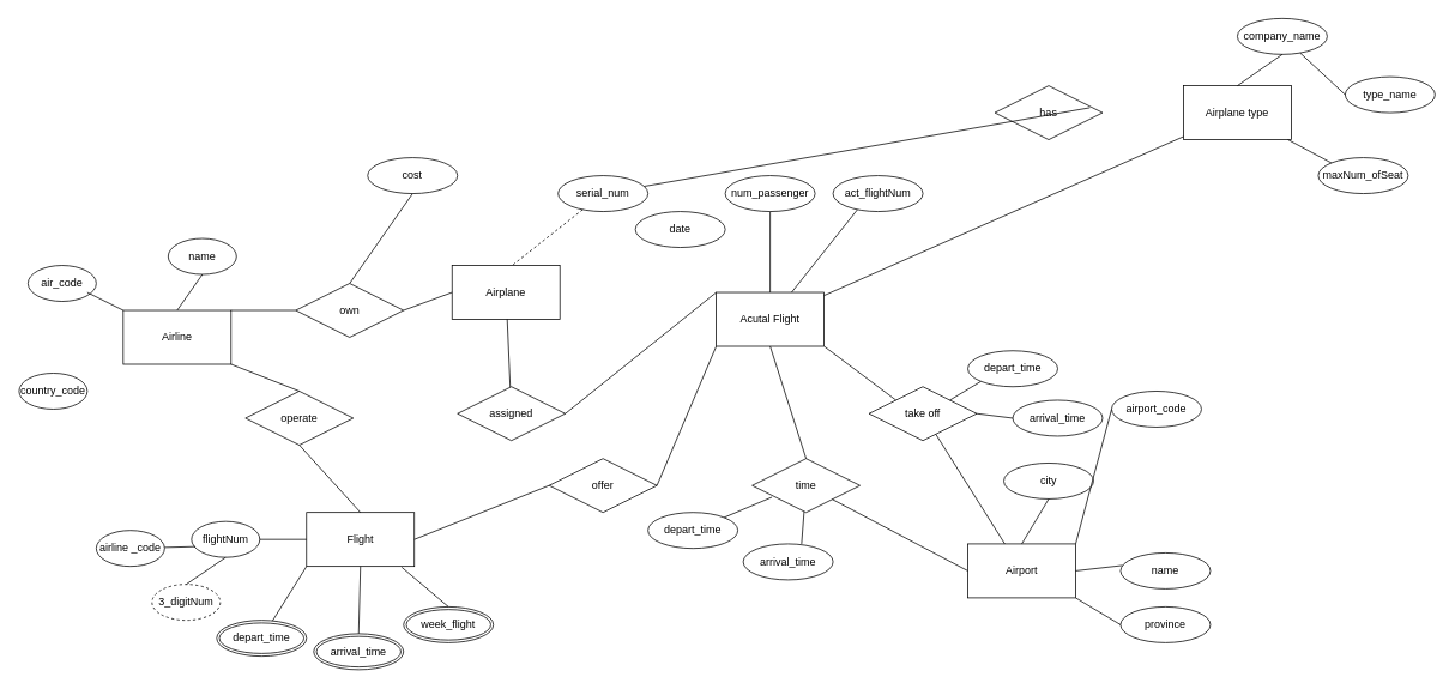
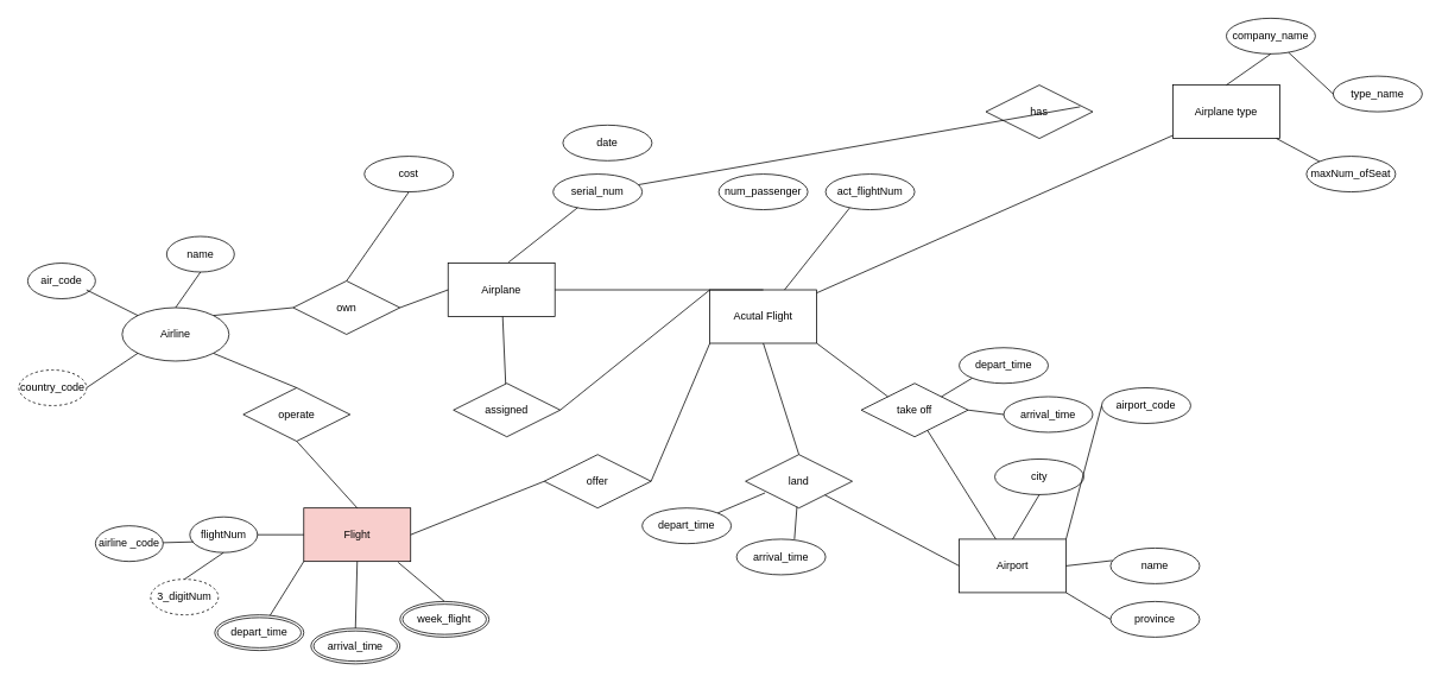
  <mxCell id="0" />
  <mxCell id="1" parent="0" />
- <mxCell id="2" value="Airline" style="rounded=0;whiteSpace=wrap;html=1;" parent="1" vertex="1"><mxGeometry x="136" y="345" width="120" height="60" as="geometry" /></mxCell>
+ <mxCell id="2" value="Airline" style="ellipse;whiteSpace=wrap;html=1;" parent="1" vertex="1"><mxGeometry x="136" y="345" width="120" height="60" as="geometry" /></mxCell>
  <mxCell id="3" value="Airport" style="rounded=0;whiteSpace=wrap;html=1;" parent="1" vertex="1"><mxGeometry x="1076" y="605" width="120" height="60" as="geometry" /></mxCell>
- <mxCell id="4" value="Flight" style="rounded=0;whiteSpace=wrap;html=1;" parent="1" vertex="1"><mxGeometry x="340" y="570" width="120" height="60" as="geometry" /></mxCell>
+ <mxCell id="4" value="Flight" style="rounded=0;whiteSpace=wrap;html=1;fillColor=#f8cecc;" parent="1" vertex="1"><mxGeometry x="340" y="570" width="120" height="60" as="geometry" /></mxCell>
  <mxCell id="5" value="Acutal Flight" style="rounded=0;whiteSpace=wrap;html=1;" parent="1" vertex="1"><mxGeometry x="796" y="325" width="120" height="60" as="geometry" /></mxCell>
  <mxCell id="6" value="Airplane" style="rounded=0;whiteSpace=wrap;html=1;" parent="1" vertex="1"><mxGeometry x="502" y="295" width="120" height="60" as="geometry" /></mxCell>
  <mxCell id="7" value="Airplane type" style="rounded=0;whiteSpace=wrap;html=1;" parent="1" vertex="1"><mxGeometry x="1316" y="95" width="120" height="60" as="geometry" /></mxCell>
  <mxCell id="8" value="name&lt;span style=&quot;color: rgba(0, 0, 0, 0); font-family: monospace; font-size: 0px; text-align: start;&quot;&gt;%3CmxGraphModel%3E%3Croot%3E%3CmxCell%20id%3D%220%22%2F%3E%3CmxCell%20id%3D%221%22%20parent%3D%220%22%2F%3E%3CmxCell%20id%3D%222%22%20value%3D%22%22%20style%3D%22ellipse%3BwhiteSpace%3Dwrap%3Bhtml%3D1%3B%22%20vertex%3D%221%22%20parent%3D%221%22%3E%3CmxGeometry%20x%3D%22294%22%20y%3D%22170%22%20width%3D%2276%22%20height%3D%2240%22%20as%3D%22geometry%22%2F%3E%3C%2FmxCell%3E%3C%2Froot%3E%3C%2FmxGraphModel%3E&lt;/span&gt;" style="ellipse;whiteSpace=wrap;html=1;" parent="1" vertex="1"><mxGeometry x="186" y="265" width="76" height="40" as="geometry" /></mxCell>
  <mxCell id="9" value="&lt;span&gt;air_code&lt;/span&gt;" style="ellipse;whiteSpace=wrap;html=1;fontStyle=0" parent="1" vertex="1"><mxGeometry x="30" y="295" width="76" height="40" as="geometry" /></mxCell>
- <mxCell id="10" value="country_code" style="ellipse;whiteSpace=wrap;html=1;" parent="1" vertex="1"><mxGeometry x="20" y="415" width="76" height="40" as="geometry" /></mxCell>
+ <mxCell id="10" value="country_code" style="ellipse;whiteSpace=wrap;html=1;dashed=1;" parent="1" vertex="1"><mxGeometry x="20" y="415" width="76" height="40" as="geometry" /></mxCell>
+ <mxCell id="11" value="" style="endArrow=none;html=1;rounded=0;exitX=1;exitY=0.5;exitDx=0;exitDy=0;entryX=0;entryY=1;entryDx=0;entryDy=0;" parent="1" source="10" target="2" edge="1"><mxGeometry width="50" height="50" relative="1" as="geometry"><mxPoint x="386" y="675" as="sourcePoint" /><mxPoint x="436" y="625" as="targetPoint" /></mxGeometry></mxCell>
  <mxCell id="12" value="" style="endArrow=none;html=1;rounded=0;exitX=0.868;exitY=0.75;exitDx=0;exitDy=0;exitPerimeter=0;entryX=0;entryY=0;entryDx=0;entryDy=0;" parent="1" source="9" target="2" edge="1"><mxGeometry width="50" height="50" relative="1" as="geometry"><mxPoint x="386" y="675" as="sourcePoint" /><mxPoint x="436" y="625" as="targetPoint" /></mxGeometry></mxCell>
  <mxCell id="13" value="" style="endArrow=none;html=1;rounded=0;entryX=0.5;entryY=1;entryDx=0;entryDy=0;exitX=0.5;exitY=0;exitDx=0;exitDy=0;" parent="1" source="2" target="8" edge="1"><mxGeometry width="50" height="50" relative="1" as="geometry"><mxPoint x="386" y="675" as="sourcePoint" /><mxPoint x="436" y="625" as="targetPoint" /></mxGeometry></mxCell>
  <mxCell id="14" value="airline _code" style="ellipse;whiteSpace=wrap;html=1;" parent="1" vertex="1"><mxGeometry x="106" y="590" width="76" height="40" as="geometry" /></mxCell>
  <mxCell id="15" value="flightNum" style="ellipse;whiteSpace=wrap;html=1;fontStyle=0" parent="1" vertex="1"><mxGeometry x="212" y="580" width="76" height="40" as="geometry" /></mxCell>
  <mxCell id="16" value="3_digitNum" style="ellipse;whiteSpace=wrap;html=1;dashed=1;" parent="1" vertex="1"><mxGeometry x="168" y="650" width="76" height="40" as="geometry" /></mxCell>
  <mxCell id="17" value="" style="endArrow=none;html=1;rounded=0;exitX=0.5;exitY=1;exitDx=0;exitDy=0;entryX=0.5;entryY=0;entryDx=0;entryDy=0;" parent="1" source="15" target="16" edge="1"><mxGeometry width="50" height="50" relative="1" as="geometry"><mxPoint x="538" y="710" as="sourcePoint" /><mxPoint x="588" y="660" as="targetPoint" /></mxGeometry></mxCell>
  <mxCell id="18" value="" style="endArrow=none;html=1;rounded=0;entryX=0.053;entryY=0.7;entryDx=0;entryDy=0;entryPerimeter=0;" parent="1" source="14" target="15" edge="1"><mxGeometry width="50" height="50" relative="1" as="geometry"><mxPoint x="538" y="710" as="sourcePoint" /><mxPoint x="588" y="660" as="targetPoint" /></mxGeometry></mxCell>
  <mxCell id="19" value="" style="endArrow=none;html=1;rounded=0;entryX=0;entryY=0.5;entryDx=0;entryDy=0;exitX=1;exitY=0.5;exitDx=0;exitDy=0;" parent="1" source="15" target="4" edge="1"><mxGeometry width="50" height="50" relative="1" as="geometry"><mxPoint x="538" y="710" as="sourcePoint" /><mxPoint x="588" y="660" as="targetPoint" /></mxGeometry></mxCell>
  <mxCell id="20" value="week_flight" style="ellipse;shape=doubleEllipse;margin=3;whiteSpace=wrap;html=1;align=center;strokeColor=default;strokeWidth=1;fillColor=default;gradientColor=none;" parent="1" vertex="1"><mxGeometry x="448" y="675" width="100" height="40" as="geometry" /></mxCell>
  <mxCell id="21" value="arrival_time" style="ellipse;shape=doubleEllipse;margin=3;whiteSpace=wrap;html=1;align=center;strokeColor=default;strokeWidth=1;fillColor=default;gradientColor=none;" parent="1" vertex="1"><mxGeometry x="348" y="705" width="100" height="40" as="geometry" /></mxCell>
  <mxCell id="22" value="depart_time" style="ellipse;shape=doubleEllipse;margin=3;whiteSpace=wrap;html=1;align=center;strokeColor=default;strokeWidth=1;fillColor=default;gradientColor=none;" parent="1" vertex="1"><mxGeometry x="240" y="690" width="100" height="40" as="geometry" /></mxCell>
  <mxCell id="23" value="" style="endArrow=none;html=1;rounded=0;exitX=0;exitY=1;exitDx=0;exitDy=0;" parent="1" source="4" target="22" edge="1"><mxGeometry relative="1" as="geometry"><mxPoint x="348" y="635" as="sourcePoint" /><mxPoint x="718" y="695" as="targetPoint" /></mxGeometry></mxCell>
  <mxCell id="24" value="" style="endArrow=none;html=1;rounded=0;exitX=0.5;exitY=1;exitDx=0;exitDy=0;entryX=0.5;entryY=0;entryDx=0;entryDy=0;" parent="1" source="4" target="21" edge="1"><mxGeometry relative="1" as="geometry"><mxPoint x="558" y="695" as="sourcePoint" /><mxPoint x="718" y="695" as="targetPoint" /></mxGeometry></mxCell>
  <mxCell id="25" value="" style="endArrow=none;html=1;rounded=0;entryX=0.5;entryY=0;entryDx=0;entryDy=0;exitX=0.883;exitY=1.017;exitDx=0;exitDy=0;exitPerimeter=0;" parent="1" source="4" target="20" edge="1"><mxGeometry relative="1" as="geometry"><mxPoint x="458" y="635" as="sourcePoint" /><mxPoint x="718" y="695" as="targetPoint" /></mxGeometry></mxCell>
- <mxCell id="26" value="date" style="ellipse;whiteSpace=wrap;html=1;align=center;strokeColor=default;strokeWidth=1;fillColor=default;gradientColor=none;" parent="1" vertex="1"><mxGeometry x="706" y="235" width="100" height="40" as="geometry" /></mxCell>
+ <mxCell id="26" value="date" style="ellipse;whiteSpace=wrap;html=1;align=center;strokeColor=default;strokeWidth=1;fillColor=default;gradientColor=none;" parent="1" vertex="1"><mxGeometry x="631" y="140" width="100" height="40" as="geometry" /></mxCell>
  <mxCell id="27" value="num_passenger" style="ellipse;whiteSpace=wrap;html=1;align=center;strokeColor=default;strokeWidth=1;fillColor=default;gradientColor=none;" parent="1" vertex="1"><mxGeometry x="806" y="195" width="100" height="40" as="geometry" /></mxCell>
  <mxCell id="28" value="act_flightNum" style="ellipse;whiteSpace=wrap;html=1;align=center;strokeColor=default;strokeWidth=1;fillColor=default;gradientColor=none;" parent="1" vertex="1"><mxGeometry x="926" y="195" width="100" height="40" as="geometry" /></mxCell>
  <mxCell id="29" value="" style="endArrow=none;html=1;rounded=0;" parent="1" source="5" target="7" edge="1"><mxGeometry relative="1" as="geometry"><mxPoint x="818" y="162.5" as="sourcePoint" /><mxPoint x="856" y="247.5" as="targetPoint" /></mxGeometry></mxCell>
- <mxCell id="30" value="" style="endArrow=none;html=1;rounded=0;exitX=0.5;exitY=0;exitDx=0;exitDy=0;" parent="1" source="5" target="27" edge="1"><mxGeometry relative="1" as="geometry"><mxPoint x="896" y="162.5" as="sourcePoint" /><mxPoint x="856" y="247.5" as="targetPoint" /></mxGeometry></mxCell>
+ <mxCell id="30" value="" style="endArrow=none;html=1;rounded=0;exitX=0.5;exitY=0;exitDx=0;exitDy=0;" parent="1" source="5" target="6" edge="1"><mxGeometry relative="1" as="geometry"><mxPoint x="896" y="162.5" as="sourcePoint" /><mxPoint x="856" y="247.5" as="targetPoint" /></mxGeometry></mxCell>
  <mxCell id="31" value="" style="endArrow=none;html=1;rounded=0;entryX=0.27;entryY=0.95;entryDx=0;entryDy=0;entryPerimeter=0;" parent="1" source="5" target="28" edge="1"><mxGeometry relative="1" as="geometry"><mxPoint x="896" y="132.5" as="sourcePoint" /><mxPoint x="856" y="247.5" as="targetPoint" /></mxGeometry></mxCell>
  <mxCell id="32" value="name" style="ellipse;whiteSpace=wrap;html=1;align=center;strokeColor=default;strokeWidth=1;fillColor=default;gradientColor=none;" parent="1" vertex="1"><mxGeometry x="1246" y="615" width="100" height="40" as="geometry" /></mxCell>
  <mxCell id="33" value="airport_code" style="ellipse;whiteSpace=wrap;html=1;align=center;strokeColor=default;strokeWidth=1;fillColor=default;gradientColor=none;" parent="1" vertex="1"><mxGeometry x="1236" y="435" width="100" height="40" as="geometry" /></mxCell>
  <mxCell id="34" value="city" style="ellipse;whiteSpace=wrap;html=1;align=center;strokeColor=default;strokeWidth=1;fillColor=default;gradientColor=none;" parent="1" vertex="1"><mxGeometry x="1116" y="515" width="100" height="40" as="geometry" /></mxCell>
  <mxCell id="35" value="province" style="ellipse;whiteSpace=wrap;html=1;align=center;strokeColor=default;strokeWidth=1;fillColor=default;gradientColor=none;" parent="1" vertex="1"><mxGeometry x="1246" y="675" width="100" height="40" as="geometry" /></mxCell>
  <mxCell id="36" value="" style="endArrow=none;html=1;rounded=0;entryX=0.5;entryY=0;entryDx=0;entryDy=0;exitX=0.5;exitY=1;exitDx=0;exitDy=0;" parent="1" source="34" target="3" edge="1"><mxGeometry relative="1" as="geometry"><mxPoint x="946" y="705" as="sourcePoint" /><mxPoint x="1106" y="705" as="targetPoint" /></mxGeometry></mxCell>
  <mxCell id="37" value="" style="endArrow=none;html=1;rounded=0;entryX=1;entryY=0;entryDx=0;entryDy=0;exitX=0;exitY=0.5;exitDx=0;exitDy=0;" parent="1" source="33" target="3" edge="1"><mxGeometry relative="1" as="geometry"><mxPoint x="1156" y="565" as="sourcePoint" /><mxPoint x="1146" y="615" as="targetPoint" /></mxGeometry></mxCell>
  <mxCell id="38" value="" style="endArrow=none;html=1;rounded=0;entryX=1;entryY=0.5;entryDx=0;entryDy=0;exitX=0.02;exitY=0.35;exitDx=0;exitDy=0;exitPerimeter=0;" parent="1" source="32" target="3" edge="1"><mxGeometry relative="1" as="geometry"><mxPoint x="1166" y="575" as="sourcePoint" /><mxPoint x="1156" y="625" as="targetPoint" /></mxGeometry></mxCell>
  <mxCell id="39" value="" style="endArrow=none;html=1;rounded=0;entryX=0;entryY=0.5;entryDx=0;entryDy=0;exitX=1;exitY=1;exitDx=0;exitDy=0;" parent="1" source="3" target="35" edge="1"><mxGeometry relative="1" as="geometry"><mxPoint x="1176" y="585" as="sourcePoint" /><mxPoint x="1166" y="635" as="targetPoint" /></mxGeometry></mxCell>
  <mxCell id="40" value="type_name" style="ellipse;whiteSpace=wrap;html=1;align=center;strokeColor=default;strokeWidth=1;fillColor=default;gradientColor=none;" parent="1" vertex="1"><mxGeometry x="1496" y="85" width="100" height="40" as="geometry" /></mxCell>
  <mxCell id="41" value="maxNum_ofSeat" style="ellipse;whiteSpace=wrap;html=1;align=center;strokeColor=default;strokeWidth=1;fillColor=default;gradientColor=none;" parent="1" vertex="1"><mxGeometry x="1466" y="175" width="100" height="40" as="geometry" /></mxCell>
  <mxCell id="42" value="company_name" style="ellipse;whiteSpace=wrap;html=1;align=center;strokeColor=default;strokeWidth=1;fillColor=default;gradientColor=none;" parent="1" vertex="1"><mxGeometry x="1376" y="20" width="100" height="40" as="geometry" /></mxCell>
  <mxCell id="43" value="" style="endArrow=none;html=1;rounded=0;exitX=0;exitY=0.5;exitDx=0;exitDy=0;" parent="1" source="40" target="42" edge="1"><mxGeometry relative="1" as="geometry"><mxPoint x="1414" y="-65" as="sourcePoint" /><mxPoint x="1584" y="-15" as="targetPoint" /></mxGeometry></mxCell>
  <mxCell id="44" value="" style="endArrow=none;html=1;rounded=0;exitX=0;exitY=0;exitDx=0;exitDy=0;" parent="1" source="41" target="7" edge="1"><mxGeometry relative="1" as="geometry"><mxPoint x="1554" y="250" as="sourcePoint" /><mxPoint x="1594" y="205" as="targetPoint" /></mxGeometry></mxCell>
  <mxCell id="45" value="" style="endArrow=none;html=1;rounded=0;entryX=0.5;entryY=0;entryDx=0;entryDy=0;exitX=0.5;exitY=1;exitDx=0;exitDy=0;" parent="1" target="7" edge="1" source="42"><mxGeometry relative="1" as="geometry"><mxPoint x="1426" y="85" as="sourcePoint" /><mxPoint x="1524" y="-45" as="targetPoint" /></mxGeometry></mxCell>
  <mxCell id="46" value="serial_num" style="ellipse;whiteSpace=wrap;html=1;align=center;strokeColor=default;strokeWidth=1;fillColor=default;gradientColor=none;" parent="1" vertex="1"><mxGeometry x="620" y="195" width="100" height="40" as="geometry" /></mxCell>
  <mxCell id="47" value="cost" style="ellipse;whiteSpace=wrap;html=1;align=center;strokeColor=default;strokeWidth=1;fillColor=default;gradientColor=none;" parent="1" vertex="1"><mxGeometry x="408" y="175" width="100" height="40" as="geometry" /></mxCell>
- <mxCell id="48" value="" style="endArrow=none;html=1;rounded=0;entryX=0.567;entryY=-0.017;entryDx=0;entryDy=0;entryPerimeter=0;dashed=1;" parent="1" source="46" target="6" edge="1"><mxGeometry relative="1" as="geometry"><mxPoint x="1185.645" y="180.858" as="sourcePoint" /><mxPoint x="1131" y="150" as="targetPoint" /></mxGeometry></mxCell>
+ <mxCell id="48" value="" style="endArrow=none;html=1;rounded=0;entryX=0.567;entryY=-0.017;entryDx=0;entryDy=0;entryPerimeter=0;" parent="1" source="46" target="6" edge="1"><mxGeometry relative="1" as="geometry"><mxPoint x="1185.645" y="180.858" as="sourcePoint" /><mxPoint x="1131" y="150" as="targetPoint" /></mxGeometry></mxCell>
  <mxCell id="49" value="operate" style="shape=rhombus;perimeter=rhombusPerimeter;whiteSpace=wrap;html=1;align=center;strokeColor=default;strokeWidth=1;fillColor=default;gradientColor=none;" parent="1" vertex="1"><mxGeometry x="272" y="435" width="120" height="60" as="geometry" /></mxCell>
  <mxCell id="50" value="" style="endArrow=none;html=1;rounded=0;exitX=1;exitY=1;exitDx=0;exitDy=0;entryX=0.5;entryY=0;entryDx=0;entryDy=0;" parent="1" source="2" target="49" edge="1"><mxGeometry relative="1" as="geometry"><mxPoint x="392" y="655" as="sourcePoint" /><mxPoint x="552" y="655" as="targetPoint" /></mxGeometry></mxCell>
  <mxCell id="51" value="" style="endArrow=none;html=1;rounded=0;exitX=0.5;exitY=0;exitDx=0;exitDy=0;entryX=0.5;entryY=1;entryDx=0;entryDy=0;" parent="1" source="4" target="49" edge="1"><mxGeometry relative="1" as="geometry"><mxPoint x="414" y="465" as="sourcePoint" /><mxPoint x="508" y="485" as="targetPoint" /></mxGeometry></mxCell>
  <mxCell id="52" value="offer" style="shape=rhombus;perimeter=rhombusPerimeter;whiteSpace=wrap;html=1;align=center;strokeColor=default;strokeWidth=1;fillColor=default;gradientColor=none;" parent="1" vertex="1"><mxGeometry x="610" y="510" width="120" height="60" as="geometry" /></mxCell>
  <mxCell id="53" value="" style="endArrow=none;html=1;rounded=0;exitX=1;exitY=0.5;exitDx=0;exitDy=0;entryX=0;entryY=0.5;entryDx=0;entryDy=0;" parent="1" source="4" target="52" edge="1"><mxGeometry relative="1" as="geometry"><mxPoint x="424" y="475" as="sourcePoint" /><mxPoint x="518" y="495" as="targetPoint" /></mxGeometry></mxCell>
  <mxCell id="54" value="" style="endArrow=none;html=1;rounded=0;entryX=1;entryY=0.5;entryDx=0;entryDy=0;exitX=0;exitY=1;exitDx=0;exitDy=0;" parent="1" source="5" target="52" edge="1"><mxGeometry relative="1" as="geometry"><mxPoint x="478" y="610" as="sourcePoint" /><mxPoint x="538" y="610" as="targetPoint" /></mxGeometry></mxCell>
  <mxCell id="55" value="own" style="shape=rhombus;perimeter=rhombusPerimeter;whiteSpace=wrap;html=1;align=center;strokeColor=default;strokeWidth=1;fillColor=default;gradientColor=none;" parent="1" vertex="1"><mxGeometry x="328" y="315" width="120" height="60" as="geometry" /></mxCell>
  <mxCell id="56" value="" style="endArrow=none;html=1;rounded=0;exitX=1;exitY=0;exitDx=0;exitDy=0;entryX=0;entryY=0.5;entryDx=0;entryDy=0;" parent="1" source="2" target="55" edge="1"><mxGeometry relative="1" as="geometry"><mxPoint x="603" y="372.5" as="sourcePoint" /><mxPoint x="763" y="362.5" as="targetPoint" /></mxGeometry></mxCell>
  <mxCell id="57" value="" style="endArrow=none;html=1;rounded=0;exitX=1;exitY=0.5;exitDx=0;exitDy=0;entryX=0;entryY=0.5;entryDx=0;entryDy=0;" parent="1" source="55" target="6" edge="1"><mxGeometry relative="1" as="geometry"><mxPoint x="613" y="382.5" as="sourcePoint" /><mxPoint x="663" y="352.5" as="targetPoint" /></mxGeometry></mxCell>
  <mxCell id="58" value="assigned" style="shape=rhombus;perimeter=rhombusPerimeter;whiteSpace=wrap;html=1;align=center;strokeColor=default;strokeWidth=1;fillColor=default;gradientColor=none;" parent="1" vertex="1"><mxGeometry x="508" y="430" width="120" height="60" as="geometry" /></mxCell>
  <mxCell id="59" value="" style="endArrow=none;html=1;rounded=0;" parent="1" source="58" target="6" edge="1"><mxGeometry relative="1" as="geometry"><mxPoint x="276" y="365" as="sourcePoint" /><mxPoint x="326" y="335" as="targetPoint" /></mxGeometry></mxCell>
  <mxCell id="60" value="" style="endArrow=none;html=1;rounded=0;entryX=0;entryY=0;entryDx=0;entryDy=0;exitX=1;exitY=0.5;exitDx=0;exitDy=0;" parent="1" source="58" target="5" edge="1"><mxGeometry relative="1" as="geometry"><mxPoint x="598" y="475" as="sourcePoint" /><mxPoint x="446" y="252.5" as="targetPoint" /></mxGeometry></mxCell>
  <mxCell id="61" value="has&lt;br&gt;" style="shape=rhombus;perimeter=rhombusPerimeter;whiteSpace=wrap;html=1;align=center;strokeColor=default;strokeWidth=1;fillColor=default;gradientColor=none;" parent="1" vertex="1"><mxGeometry x="1106" y="95" width="120" height="60" as="geometry" /></mxCell>
  <mxCell id="62" value="" style="endArrow=none;html=1;rounded=0;exitX=0.882;exitY=0.407;exitDx=0;exitDy=0;exitPerimeter=0;" parent="1" target="46" edge="1" source="61"><mxGeometry relative="1" as="geometry"><mxPoint x="1256" y="95" as="sourcePoint" /><mxPoint x="636" y="455" as="targetPoint" /></mxGeometry></mxCell>
  <mxCell id="63" value="" style="endArrow=none;html=1;rounded=0;entryX=0.5;entryY=0;entryDx=0;entryDy=0;exitX=0.5;exitY=1;exitDx=0;exitDy=0;" parent="1" source="47" target="55" edge="1"><mxGeometry relative="1" as="geometry"><mxPoint x="603" y="462.5" as="sourcePoint" /><mxPoint x="763" y="462.5" as="targetPoint" /></mxGeometry></mxCell>
- <mxCell id="64" value="time" style="shape=rhombus;perimeter=rhombusPerimeter;whiteSpace=wrap;html=1;align=center;strokeColor=default;strokeWidth=1;fillColor=default;gradientColor=none;" parent="1" vertex="1"><mxGeometry x="836" y="510" width="120" height="60" as="geometry" /></mxCell>
+ <mxCell id="64" value="land" style="shape=rhombus;perimeter=rhombusPerimeter;whiteSpace=wrap;html=1;align=center;strokeColor=default;strokeWidth=1;fillColor=default;gradientColor=none;" parent="1" vertex="1"><mxGeometry x="836" y="510" width="120" height="60" as="geometry" /></mxCell>
  <mxCell id="65" value="take off" style="shape=rhombus;perimeter=rhombusPerimeter;whiteSpace=wrap;html=1;align=center;strokeColor=default;strokeWidth=1;fillColor=default;gradientColor=none;" parent="1" vertex="1"><mxGeometry x="966" y="430" width="120" height="60" as="geometry" /></mxCell>
  <mxCell id="66" value="" style="endArrow=none;html=1;rounded=0;entryX=0.5;entryY=0;entryDx=0;entryDy=0;" parent="1" target="64" edge="1"><mxGeometry relative="1" as="geometry"><mxPoint x="856" y="385" as="sourcePoint" /><mxPoint x="1046" y="445" as="targetPoint" /></mxGeometry></mxCell>
  <mxCell id="67" value="" style="endArrow=none;html=1;rounded=0;entryX=0;entryY=0;entryDx=0;entryDy=0;exitX=1;exitY=1;exitDx=0;exitDy=0;" parent="1" source="5" target="65" edge="1"><mxGeometry relative="1" as="geometry"><mxPoint x="866" y="395" as="sourcePoint" /><mxPoint x="906" y="520" as="targetPoint" /></mxGeometry></mxCell>
  <mxCell id="68" value="" style="endArrow=none;html=1;rounded=0;" parent="1" source="3" target="65" edge="1"><mxGeometry relative="1" as="geometry"><mxPoint x="926" y="395" as="sourcePoint" /><mxPoint x="1006" y="455" as="targetPoint" /></mxGeometry></mxCell>
  <mxCell id="69" value="" style="endArrow=none;html=1;rounded=0;exitX=0;exitY=0.5;exitDx=0;exitDy=0;" parent="1" source="3" target="64" edge="1"><mxGeometry relative="1" as="geometry"><mxPoint x="1127.143" y="615" as="sourcePoint" /><mxPoint x="1050.348" y="492.826" as="targetPoint" /></mxGeometry></mxCell>
  <mxCell id="70" value="depart_time" style="ellipse;whiteSpace=wrap;html=1;align=center;strokeColor=default;strokeWidth=1;fillColor=default;gradientColor=none;" parent="1" vertex="1"><mxGeometry x="720" y="570" width="100" height="40" as="geometry" /></mxCell>
  <mxCell id="71" value="depart_time" style="ellipse;whiteSpace=wrap;html=1;align=center;strokeColor=default;strokeWidth=1;fillColor=default;gradientColor=none;" parent="1" vertex="1"><mxGeometry x="1076" y="390" width="100" height="40" as="geometry" /></mxCell>
  <mxCell id="72" value="arrival_time" style="ellipse;whiteSpace=wrap;html=1;align=center;strokeColor=default;strokeWidth=1;fillColor=default;gradientColor=none;" parent="1" vertex="1"><mxGeometry x="826" y="605" width="100" height="40" as="geometry" /></mxCell>
  <mxCell id="73" value="arrival_time" style="ellipse;whiteSpace=wrap;html=1;align=center;strokeColor=default;strokeWidth=1;fillColor=default;gradientColor=none;" parent="1" vertex="1"><mxGeometry x="1126" y="445" width="100" height="40" as="geometry" /></mxCell>
  <mxCell id="74" value="" style="endArrow=none;html=1;rounded=0;exitX=0.183;exitY=0.717;exitDx=0;exitDy=0;exitPerimeter=0;" parent="1" source="64" target="70" edge="1"><mxGeometry relative="1" as="geometry"><mxPoint x="886" y="545" as="sourcePoint" /><mxPoint x="1046" y="545" as="targetPoint" /></mxGeometry></mxCell>
  <mxCell id="75" value="" style="endArrow=none;html=1;rounded=0;entryX=0.65;entryY=0;entryDx=0;entryDy=0;entryPerimeter=0;" parent="1" source="64" target="72" edge="1"><mxGeometry relative="1" as="geometry"><mxPoint x="867.96" y="563.02" as="sourcePoint" /><mxPoint x="814.751" y="585.62" as="targetPoint" /></mxGeometry></mxCell>
  <mxCell id="76" value="" style="endArrow=none;html=1;rounded=0;exitX=1;exitY=0;exitDx=0;exitDy=0;entryX=0;entryY=1;entryDx=0;entryDy=0;" parent="1" source="65" target="71" edge="1"><mxGeometry relative="1" as="geometry"><mxPoint x="877.96" y="573.02" as="sourcePoint" /><mxPoint x="824.751" y="595.62" as="targetPoint" /></mxGeometry></mxCell>
  <mxCell id="77" value="" style="endArrow=none;html=1;rounded=0;exitX=1;exitY=0.5;exitDx=0;exitDy=0;entryX=0;entryY=0.5;entryDx=0;entryDy=0;" parent="1" source="65" target="73" edge="1"><mxGeometry relative="1" as="geometry"><mxPoint x="1066" y="455" as="sourcePoint" /><mxPoint x="1100.645" y="434.142" as="targetPoint" /></mxGeometry></mxCell>
